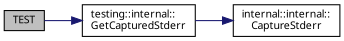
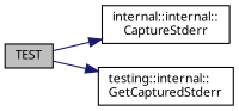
  digraph {
    fontname="Noto Sans"
    rankdir=LR
    node [color=black fillcolor=white fontname="Noto Sans" fontsize=10 shape=record style=filled]
    edge [color=midnightblue fontname="Noto Sans" fontsize=10 labelfontname=Helvetica labelfontsize=10 style=solid]
    n1 [fillcolor=grey75 fontcolor=black height=0.2 label=TEST width=0.4]
    n2 [height=0.2 label="internal::internal::\lCaptureStderr" width=0.4]
    n3 [height=0.2 label="testing::internal::\lGetCapturedStderr" width=0.4]
-   n3 -> n2
+   n1 -> n2
    n1 -> n3
  }
